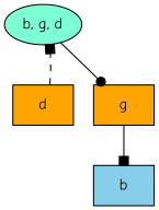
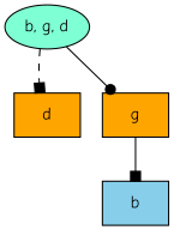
  digraph {
    fontname="Comic Neue"
    node [fillcolor=orange fontname="Comic Neue" style=filled shape=box]
    edge [arrowhead=box fontname="Comic Neue" style=solid]
    n1 [fillcolor=aquamarine label="b, g, d" shape=""]
    n2 [label=d]
    n3 [label=g]
    n4 [fillcolor=skyblue label=b]
-   n2 -> n1 [style=dashed]
+   n1 -> n2 [style=dashed]
    n1 -> n3 [arrowhead=dot]
    n3 -> n4
  }
